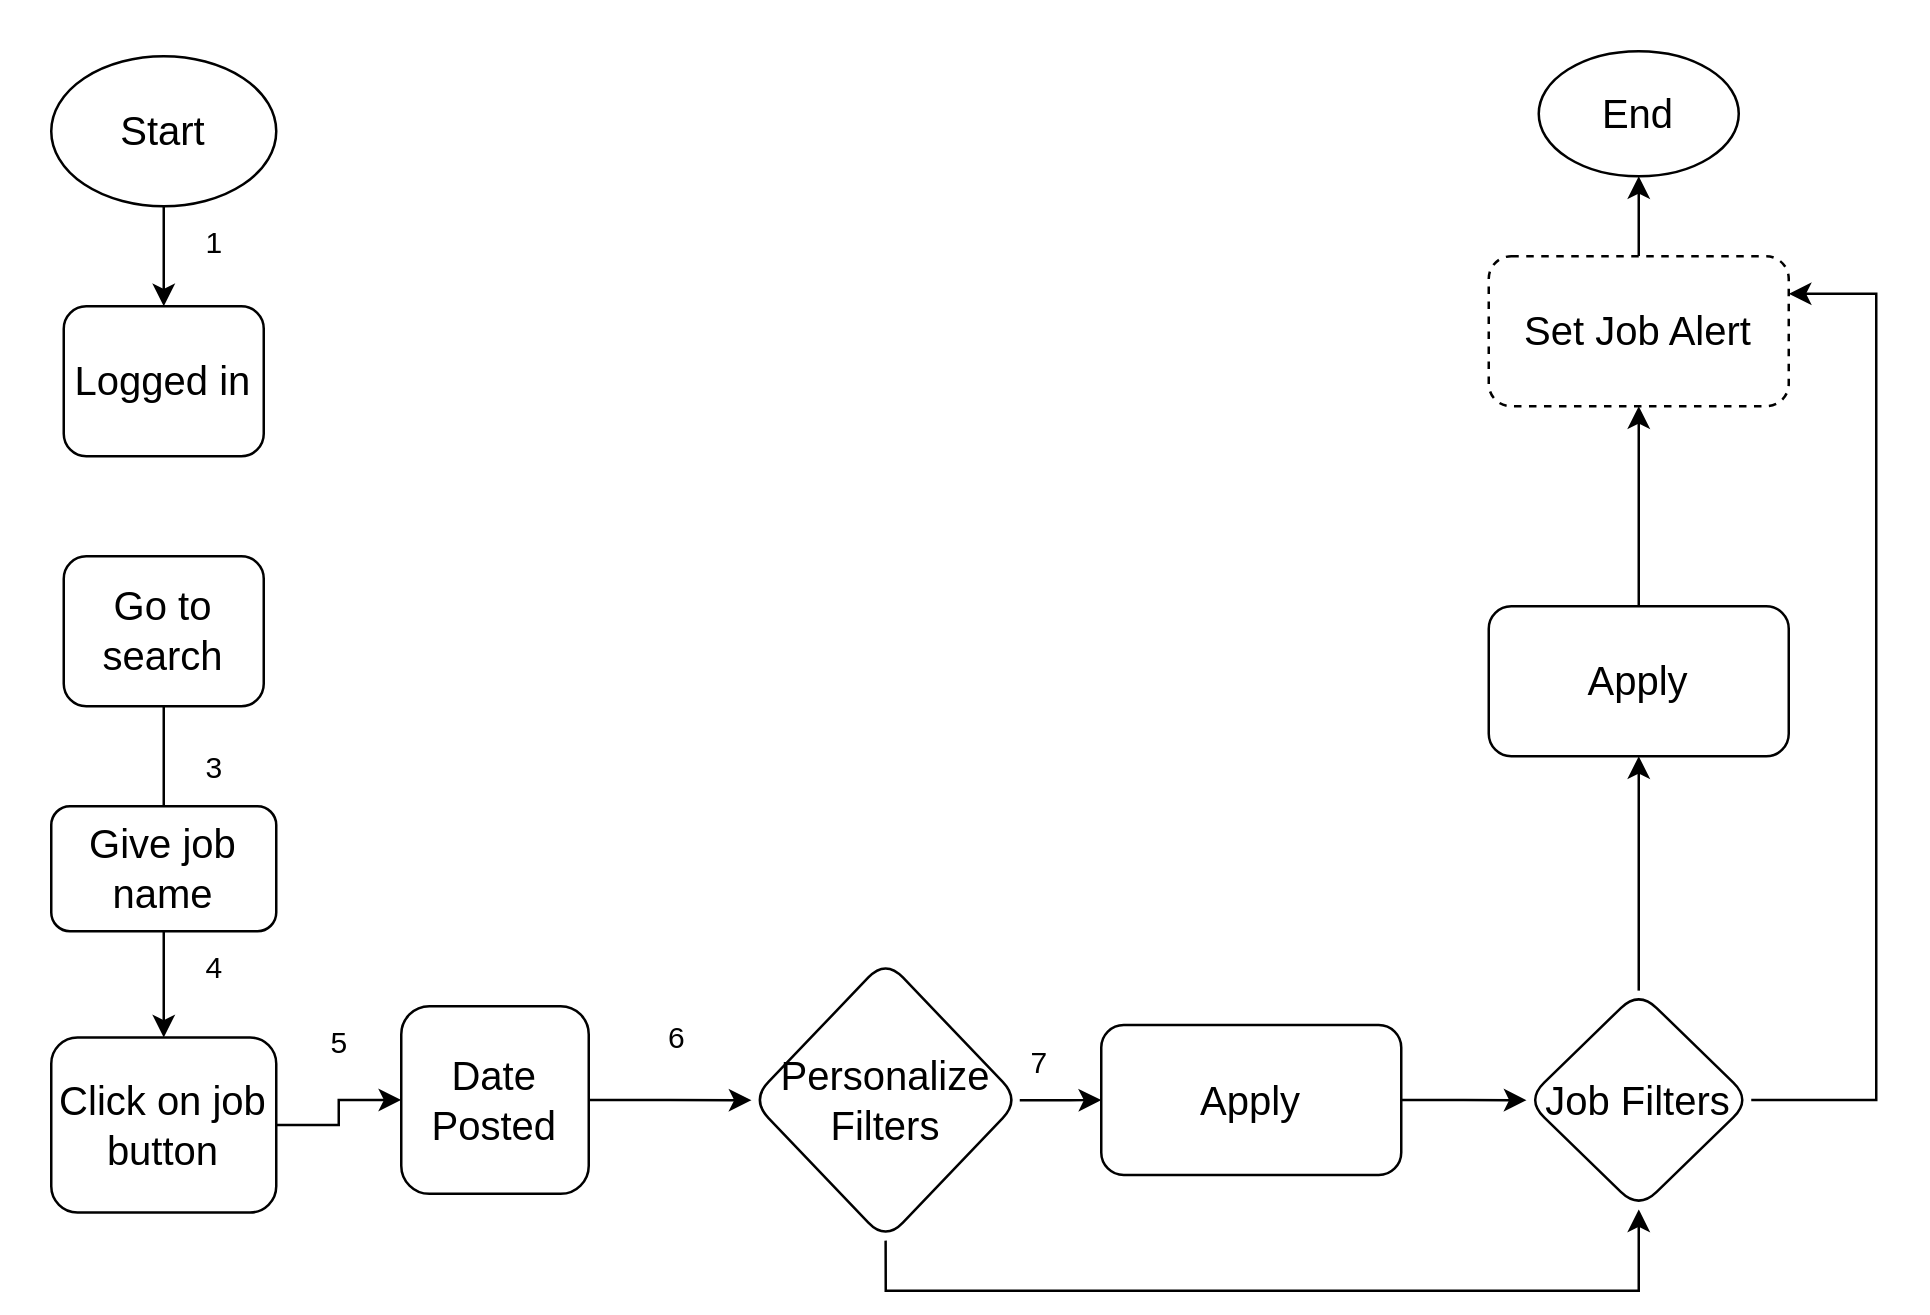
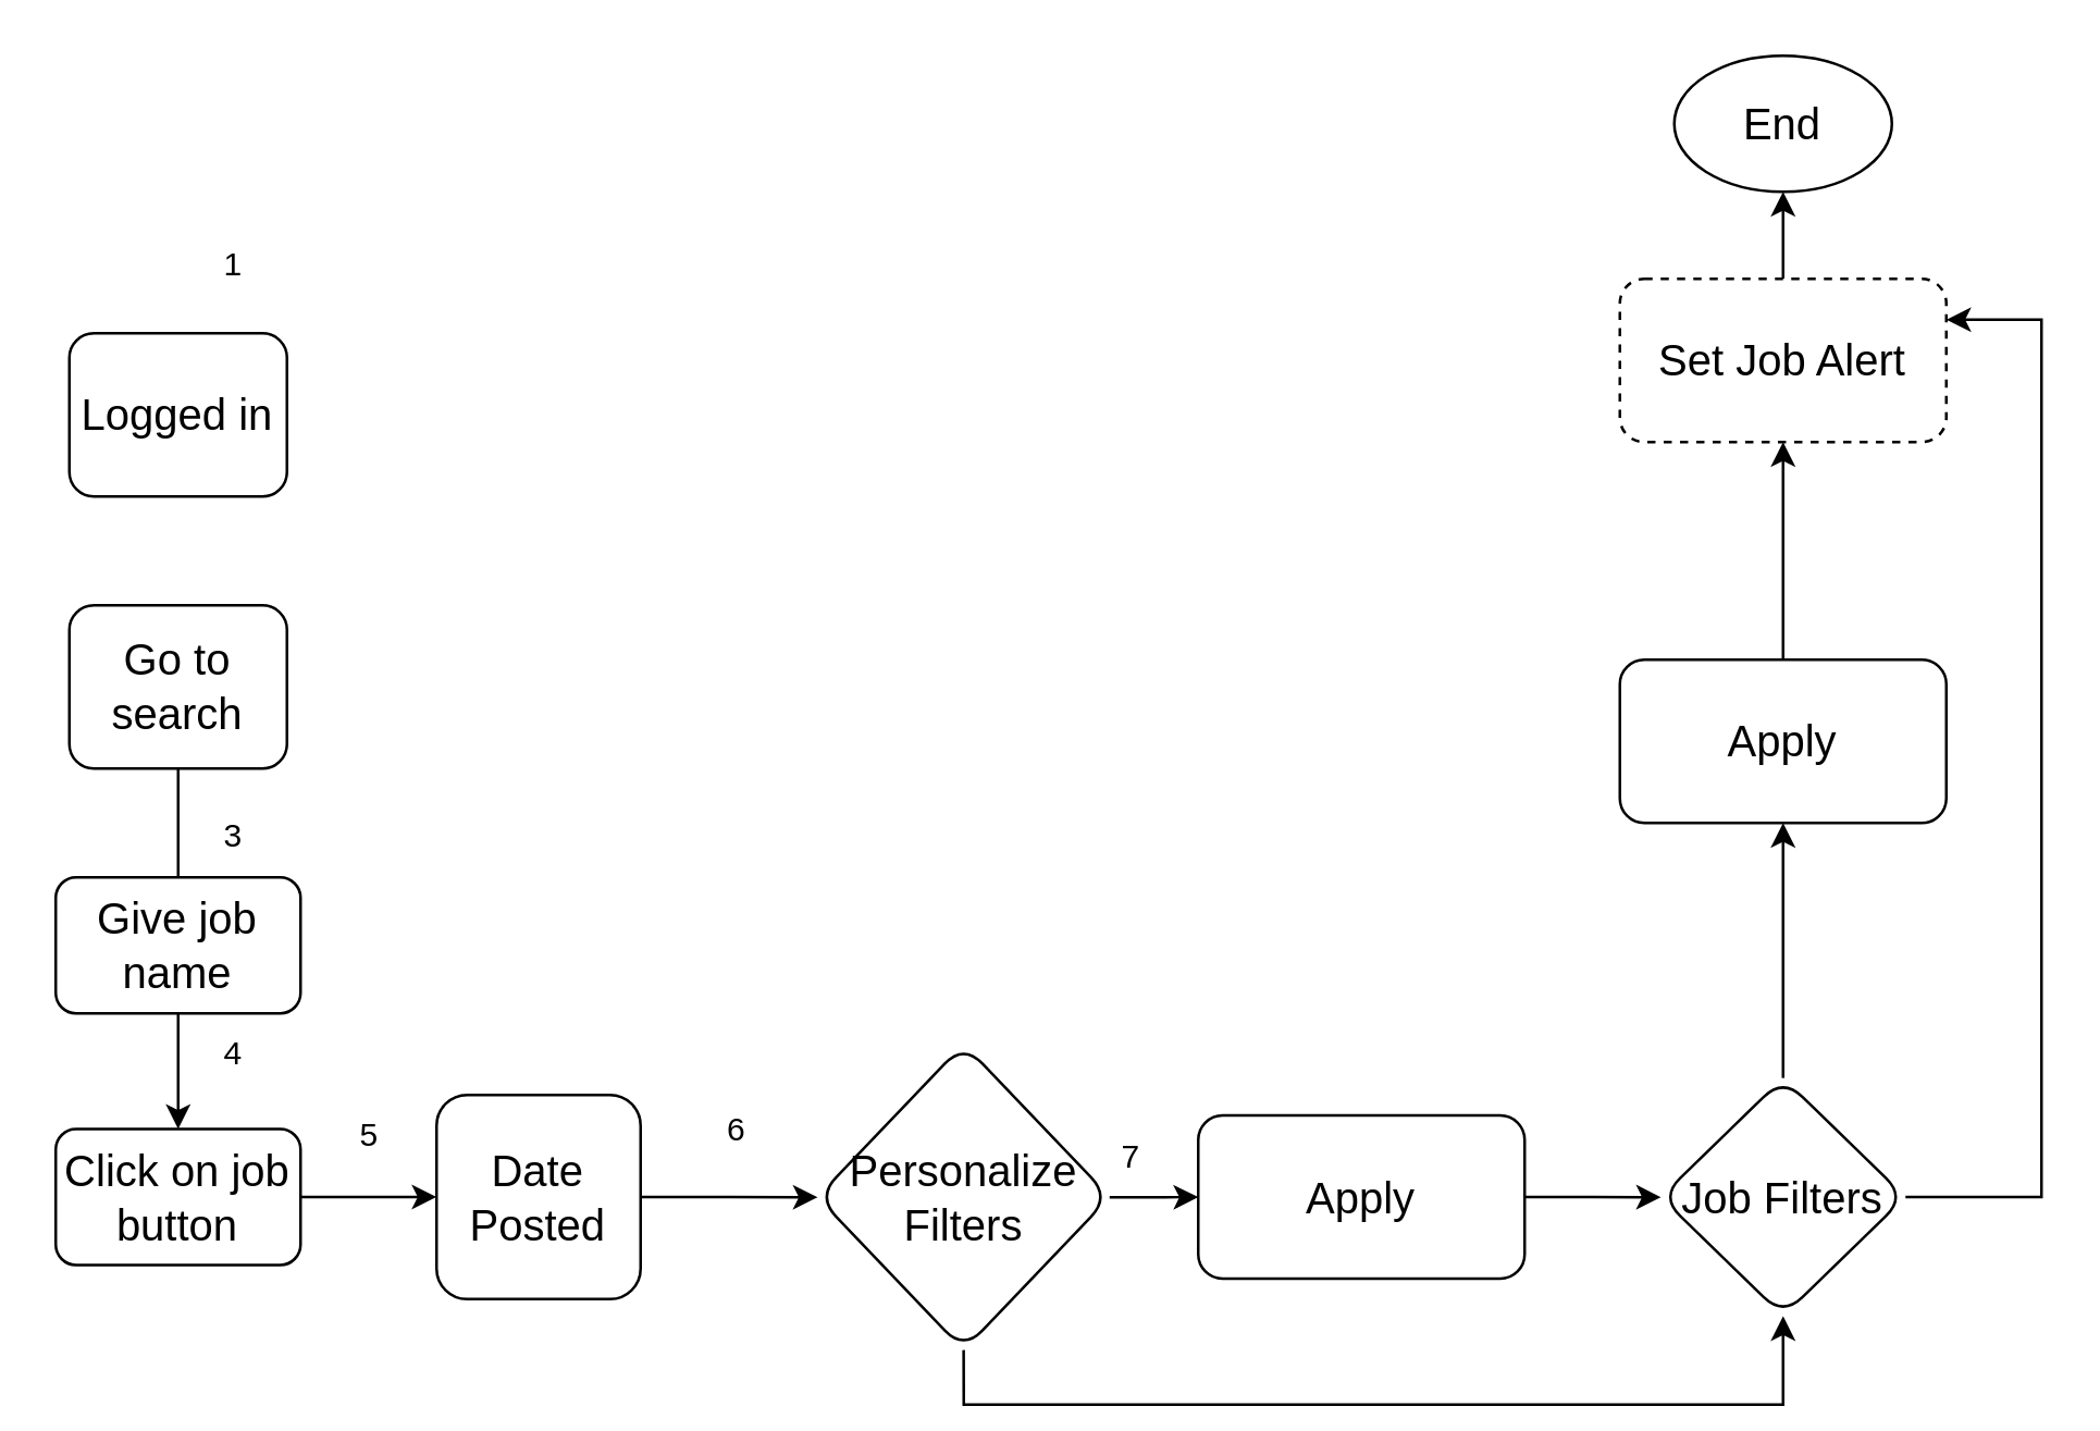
  <mxCell id="0" />
  <mxCell id="1" parent="0" />
- <mxCell id="2" value="" style="edgeStyle=orthogonalEdgeStyle;rounded=0;orthogonalLoop=1;jettySize=auto;html=1;fontSize=16;" edge="1" parent="1" source="3" target="4"><mxGeometry relative="1" as="geometry" /></mxCell>
- <mxCell id="3" value="Start" style="ellipse;whiteSpace=wrap;html=1;fontSize=16;" vertex="1" parent="1"><mxGeometry x="20" y="22" width="90" height="60" as="geometry" /></mxCell>
  <mxCell id="4" value="Logged in" style="rounded=1;whiteSpace=wrap;html=1;fontSize=16;" vertex="1" parent="1"><mxGeometry x="25" y="122" width="80" height="60" as="geometry" /></mxCell>
  <mxCell id="5" value="" style="edgeStyle=orthogonalEdgeStyle;rounded=0;orthogonalLoop=1;jettySize=auto;html=1;fontSize=16;endArrow=none;" edge="1" parent="1" source="6" target="8"><mxGeometry relative="1" as="geometry" /></mxCell>
  <mxCell id="6" value="Go to search" style="whiteSpace=wrap;html=1;rounded=1;fontSize=16;" vertex="1" parent="1"><mxGeometry x="25" y="222" width="80" height="60" as="geometry" /></mxCell>
  <mxCell id="7" value="" style="edgeStyle=orthogonalEdgeStyle;rounded=0;orthogonalLoop=1;jettySize=auto;html=1;fontSize=16;" edge="1" parent="1" source="8" target="10"><mxGeometry relative="1" as="geometry" /></mxCell>
  <mxCell id="8" value="Give job name" style="whiteSpace=wrap;html=1;rounded=1;fontSize=16;" vertex="1" parent="1"><mxGeometry x="20" y="322" width="90" height="50" as="geometry" /></mxCell>
  <mxCell id="9" value="" style="edgeStyle=orthogonalEdgeStyle;rounded=0;orthogonalLoop=1;jettySize=auto;html=1;fontSize=16;" edge="1" parent="1" source="10" target="12"><mxGeometry relative="1" as="geometry" /></mxCell>
- <mxCell id="10" value="Click on job button" style="rounded=1;whiteSpace=wrap;html=1;fontSize=16;" vertex="1" parent="1"><mxGeometry x="20" y="414.5" width="90" height="70" as="geometry" /></mxCell>
+ <mxCell id="10" value="Click on job button" style="rounded=1;whiteSpace=wrap;html=1;fontSize=16;" vertex="1" parent="1"><mxGeometry x="20" y="414.5" width="90" height="50" as="geometry" /></mxCell>
  <mxCell id="11" value="" style="edgeStyle=orthogonalEdgeStyle;rounded=0;orthogonalLoop=1;jettySize=auto;html=1;" edge="1" parent="1" source="12" target="19"><mxGeometry relative="1" as="geometry" /></mxCell>
  <mxCell id="12" value="Date Posted" style="whiteSpace=wrap;html=1;rounded=1;fontSize=16;" vertex="1" parent="1"><mxGeometry x="160" y="402" width="75" height="75" as="geometry" /></mxCell>
  <mxCell id="13" value="1" style="text;html=1;align=center;verticalAlign=middle;resizable=0;points=[];autosize=1;strokeColor=none;fillColor=none;" vertex="1" parent="1"><mxGeometry x="70" y="82" width="30" height="30" as="geometry" /></mxCell>
  <mxCell id="14" value="3" style="text;html=1;align=center;verticalAlign=middle;resizable=0;points=[];autosize=1;strokeColor=none;fillColor=none;" vertex="1" parent="1"><mxGeometry x="70" y="292" width="30" height="30" as="geometry" /></mxCell>
  <mxCell id="15" value="4" style="text;html=1;align=center;verticalAlign=middle;resizable=0;points=[];autosize=1;strokeColor=none;fillColor=none;" vertex="1" parent="1"><mxGeometry x="70" y="372" width="30" height="30" as="geometry" /></mxCell>
  <mxCell id="16" value="5" style="text;html=1;align=center;verticalAlign=middle;resizable=0;points=[];autosize=1;strokeColor=none;fillColor=none;" vertex="1" parent="1"><mxGeometry x="120" y="402" width="30" height="30" as="geometry" /></mxCell>
  <mxCell id="17" value="" style="edgeStyle=orthogonalEdgeStyle;rounded=0;orthogonalLoop=1;jettySize=auto;html=1;" edge="1" parent="1" source="19" target="21"><mxGeometry relative="1" as="geometry" /></mxCell>
  <mxCell id="18" style="edgeStyle=orthogonalEdgeStyle;rounded=0;orthogonalLoop=1;jettySize=auto;html=1;exitX=0.5;exitY=1;exitDx=0;exitDy=0;entryX=0.5;entryY=1;entryDx=0;entryDy=0;" edge="1" parent="1" source="19" target="24"><mxGeometry relative="1" as="geometry"><mxPoint x="650" y="492" as="targetPoint" /></mxGeometry></mxCell>
  <mxCell id="19" value="Personalize Filters" style="rhombus;whiteSpace=wrap;html=1;fontSize=16;rounded=1;" vertex="1" parent="1"><mxGeometry x="300" y="383.25" width="107.5" height="112.5" as="geometry" /></mxCell>
  <mxCell id="20" value="" style="edgeStyle=orthogonalEdgeStyle;rounded=0;orthogonalLoop=1;jettySize=auto;html=1;" edge="1" parent="1" source="21" target="24"><mxGeometry relative="1" as="geometry" /></mxCell>
  <mxCell id="21" value="Apply" style="whiteSpace=wrap;html=1;fontSize=16;rounded=1;" vertex="1" parent="1"><mxGeometry x="440" y="409.5" width="120" height="60" as="geometry" /></mxCell>
  <mxCell id="22" value="" style="edgeStyle=orthogonalEdgeStyle;rounded=0;orthogonalLoop=1;jettySize=auto;html=1;" edge="1" parent="1" source="24" target="26"><mxGeometry relative="1" as="geometry" /></mxCell>
  <mxCell id="23" style="edgeStyle=orthogonalEdgeStyle;rounded=0;orthogonalLoop=1;jettySize=auto;html=1;exitX=1;exitY=0.5;exitDx=0;exitDy=0;entryX=1;entryY=0.25;entryDx=0;entryDy=0;" edge="1" parent="1" source="24" target="28"><mxGeometry relative="1" as="geometry"><Array as="points"><mxPoint x="750" y="440" /><mxPoint x="750" y="117" /></Array></mxGeometry></mxCell>
  <mxCell id="24" value="Job Filters" style="rhombus;whiteSpace=wrap;html=1;fontSize=16;rounded=1;" vertex="1" parent="1"><mxGeometry x="610" y="395.75" width="90" height="87.5" as="geometry" /></mxCell>
  <mxCell id="25" value="" style="edgeStyle=orthogonalEdgeStyle;rounded=0;orthogonalLoop=1;jettySize=auto;html=1;" edge="1" parent="1" source="26" target="28"><mxGeometry relative="1" as="geometry" /></mxCell>
  <mxCell id="26" value="Apply" style="whiteSpace=wrap;html=1;fontSize=16;rounded=1;" vertex="1" parent="1"><mxGeometry x="595" y="242" width="120" height="60" as="geometry" /></mxCell>
  <mxCell id="27" value="" style="edgeStyle=orthogonalEdgeStyle;rounded=0;orthogonalLoop=1;jettySize=auto;html=1;" edge="1" parent="1" source="28" target="29"><mxGeometry relative="1" as="geometry" /></mxCell>
  <mxCell id="28" value="Set Job Alert" style="whiteSpace=wrap;html=1;fontSize=16;rounded=1;dashed=1;" vertex="1" parent="1"><mxGeometry x="595" y="102" width="120" height="60" as="geometry" /></mxCell>
  <mxCell id="29" value="End" style="ellipse;whiteSpace=wrap;html=1;fontSize=16;rounded=1;" vertex="1" parent="1"><mxGeometry x="615" y="20" width="80" height="50" as="geometry" /></mxCell>
  <mxCell id="30" value="6" style="text;html=1;align=center;verticalAlign=middle;resizable=0;points=[];autosize=1;strokeColor=none;fillColor=none;" vertex="1" parent="1"><mxGeometry x="255" y="400" width="30" height="30" as="geometry" /></mxCell>
  <mxCell id="31" value="7" style="text;html=1;align=center;verticalAlign=middle;resizable=0;points=[];autosize=1;strokeColor=none;fillColor=none;" vertex="1" parent="1"><mxGeometry x="400" y="409.5" width="30" height="30" as="geometry" /></mxCell>
